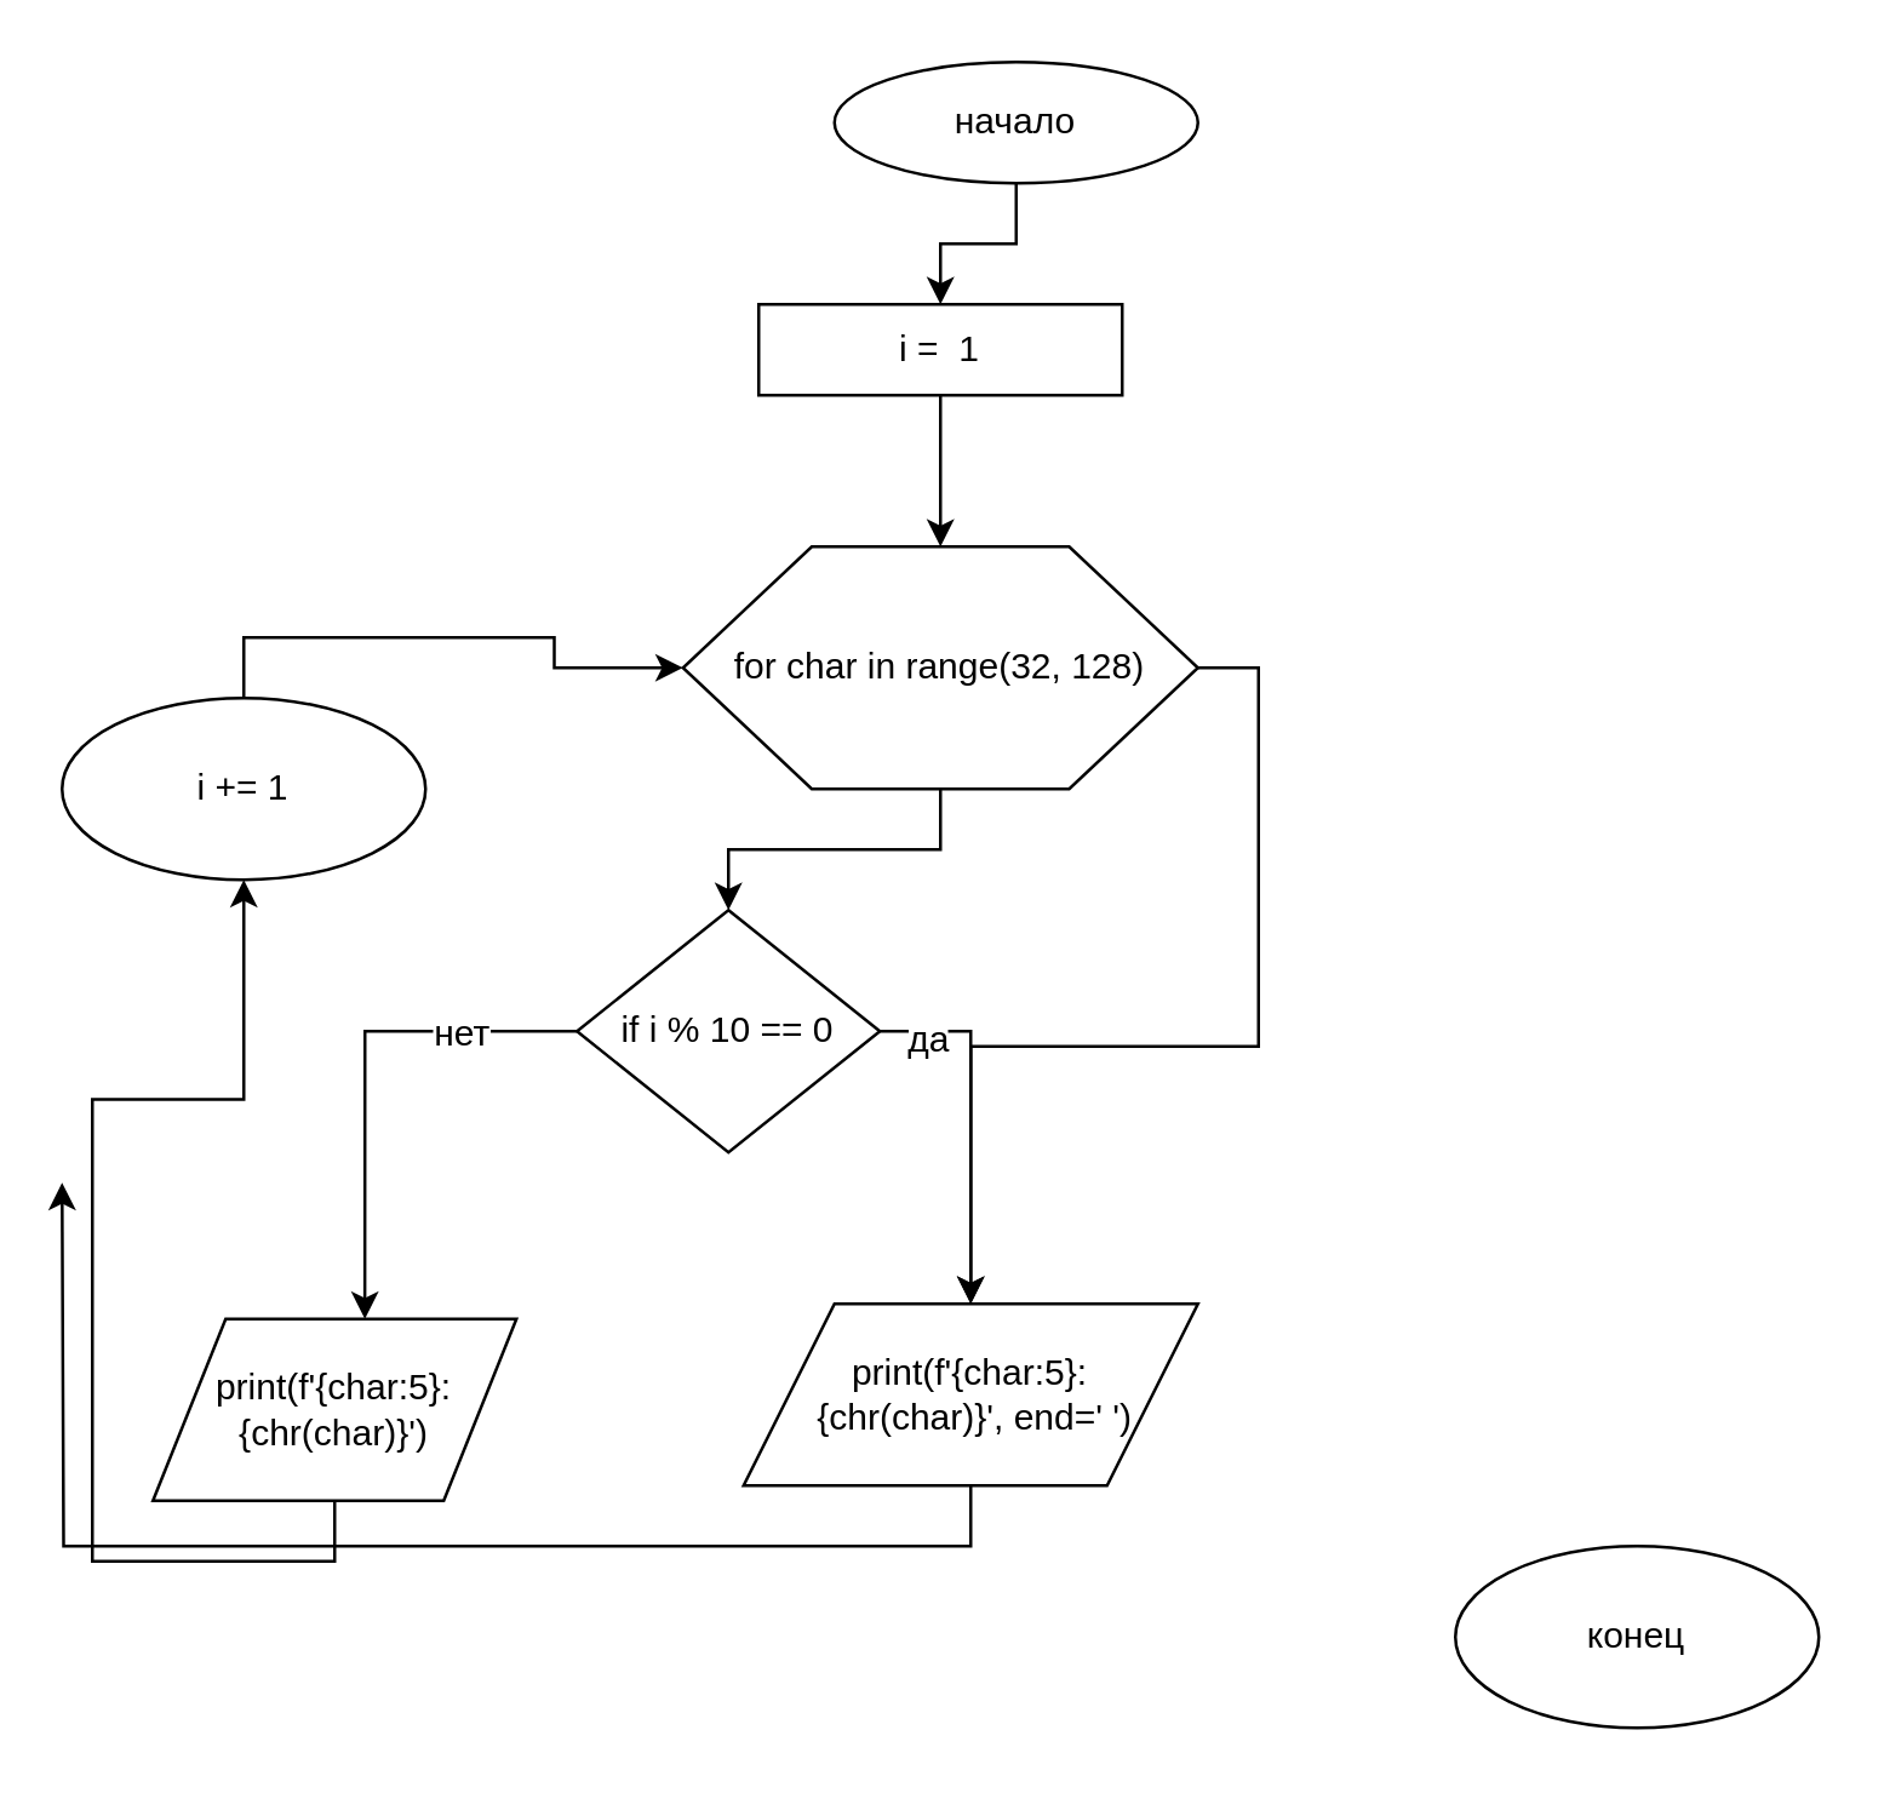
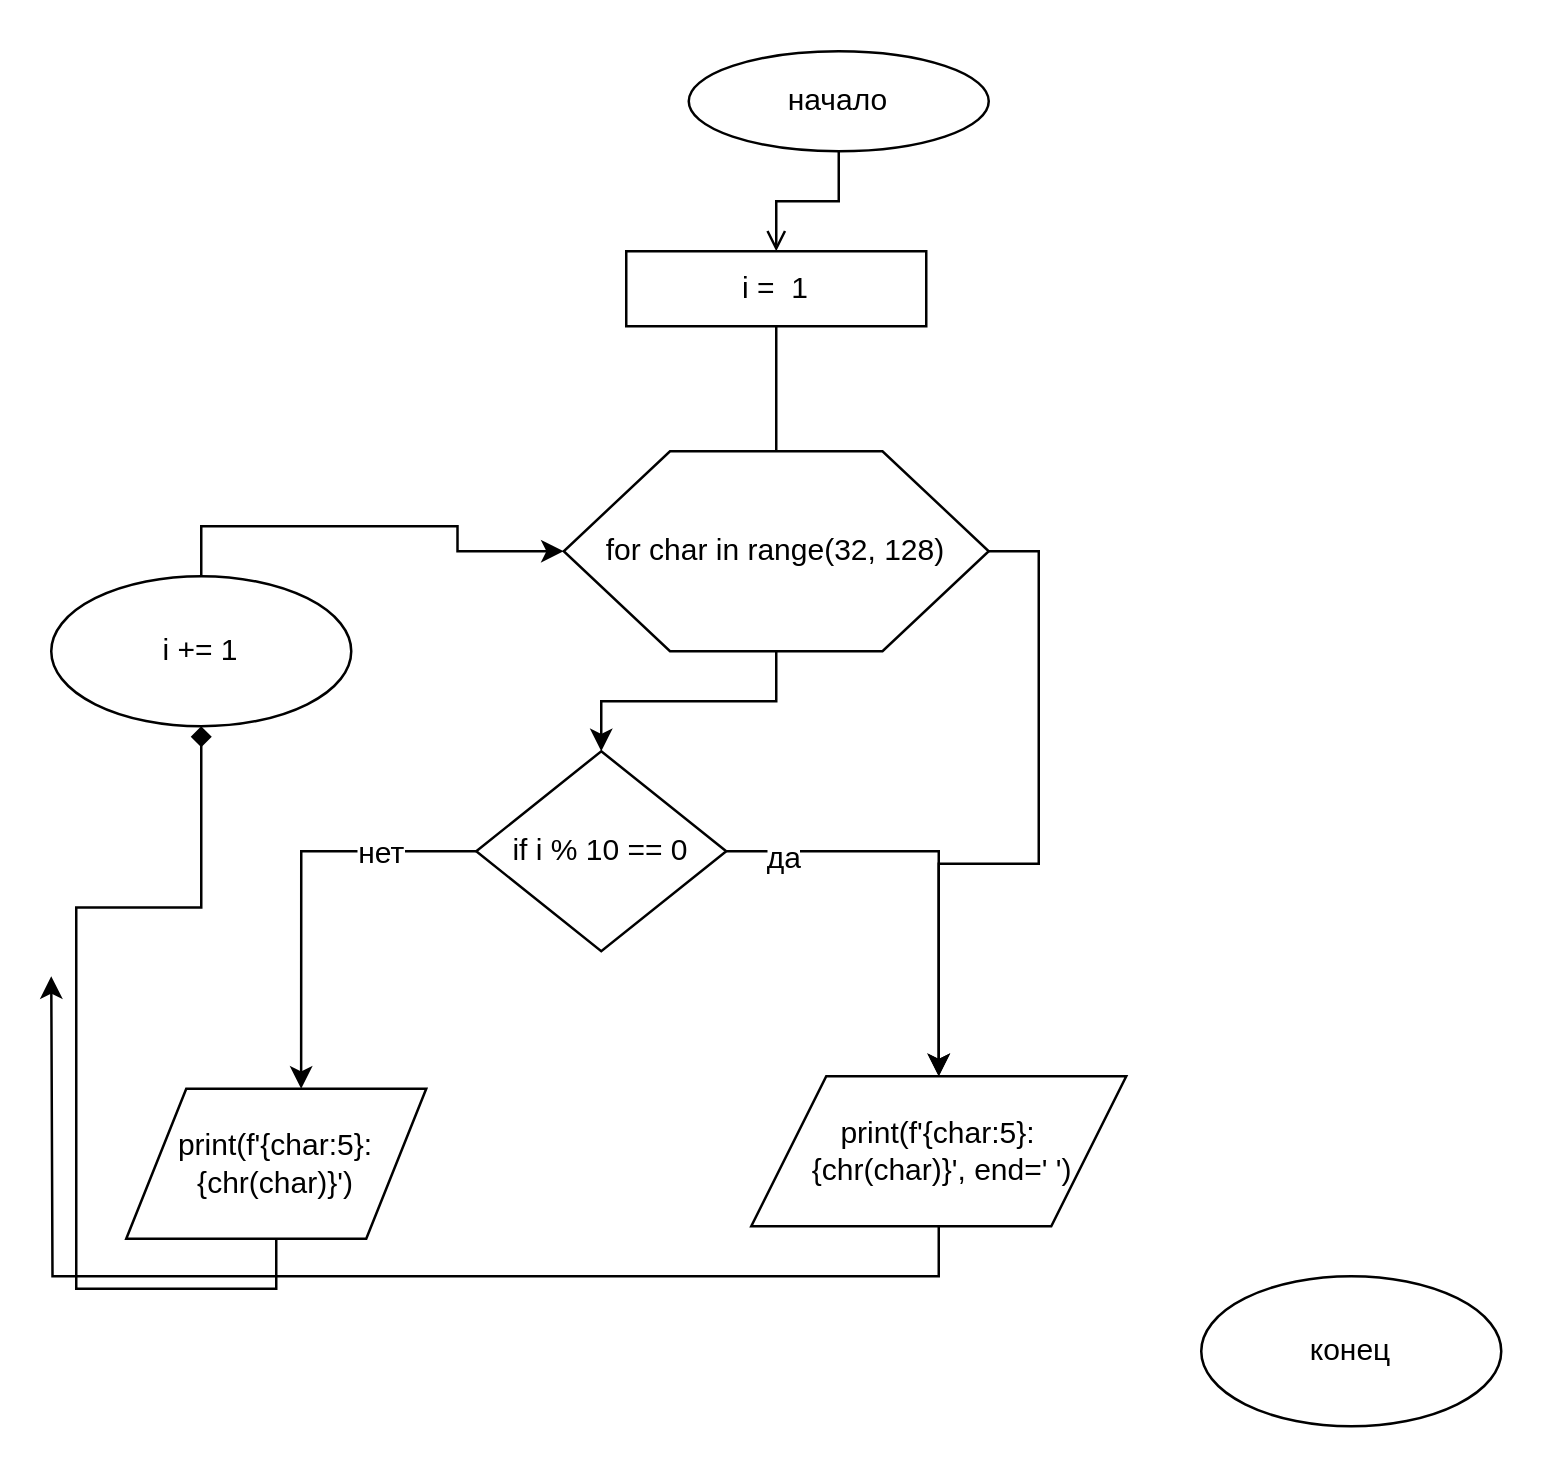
  <mxCell id="0" />
  <mxCell id="1" parent="0" />
- <mxCell id="2" style="edgeStyle=orthogonalEdgeStyle;rounded=0;orthogonalLoop=1;jettySize=auto;html=1;exitX=0.5;exitY=1;exitDx=0;exitDy=0;entryX=0.5;entryY=0;entryDx=0;entryDy=0;" edge="1" parent="1" source="3" target="8"><mxGeometry relative="1" as="geometry" /></mxCell>
+ <mxCell id="2" style="edgeStyle=orthogonalEdgeStyle;rounded=0;orthogonalLoop=1;jettySize=auto;html=1;exitX=0.5;exitY=1;exitDx=0;exitDy=0;entryX=0.5;entryY=0;entryDx=0;entryDy=0;endArrow=open;" edge="1" parent="1" source="3" target="8"><mxGeometry relative="1" as="geometry" /></mxCell>
  <mxCell id="3" value="начало" style="ellipse;whiteSpace=wrap;html=1;" vertex="1" parent="1"><mxGeometry x="275" y="20" width="120" height="40" as="geometry" /></mxCell>
  <mxCell id="4" style="edgeStyle=orthogonalEdgeStyle;rounded=0;orthogonalLoop=1;jettySize=auto;html=1;exitX=0.5;exitY=1;exitDx=0;exitDy=0;entryX=0.5;entryY=0;entryDx=0;entryDy=0;" edge="1" parent="1" source="6" target="13"><mxGeometry relative="1" as="geometry" /></mxCell>
  <mxCell id="5" style="edgeStyle=orthogonalEdgeStyle;rounded=0;orthogonalLoop=1;jettySize=auto;html=1;exitX=1;exitY=0.5;exitDx=0;exitDy=0;" edge="1" parent="1" source="6" target="19"><mxGeometry relative="1" as="geometry" /></mxCell>
  <mxCell id="6" value="for char in range(32, 128)" style="shape=hexagon;perimeter=hexagonPerimeter2;whiteSpace=wrap;html=1;" vertex="1" parent="1"><mxGeometry x="225" y="180" width="170" height="80" as="geometry" /></mxCell>
- <mxCell id="7" style="edgeStyle=orthogonalEdgeStyle;rounded=0;orthogonalLoop=1;jettySize=auto;html=1;exitX=0.5;exitY=1;exitDx=0;exitDy=0;entryX=0.5;entryY=0;entryDx=0;entryDy=0;" edge="1" parent="1" source="8" target="6"><mxGeometry relative="1" as="geometry" /></mxCell>
+ <mxCell id="7" style="edgeStyle=orthogonalEdgeStyle;rounded=0;orthogonalLoop=1;jettySize=auto;html=1;exitX=0.5;exitY=1;exitDx=0;exitDy=0;entryX=0.5;entryY=0;entryDx=0;entryDy=0;endArrow=none;" edge="1" parent="1" source="8" target="6"><mxGeometry relative="1" as="geometry" /></mxCell>
  <mxCell id="8" value="i = &amp;nbsp;1" style="rounded=0;whiteSpace=wrap;html=1;" vertex="1" parent="1"><mxGeometry x="250" y="100" width="120" height="30" as="geometry" /></mxCell>
  <mxCell id="9" style="edgeStyle=orthogonalEdgeStyle;rounded=0;orthogonalLoop=1;jettySize=auto;html=1;exitX=1;exitY=0.5;exitDx=0;exitDy=0;entryX=0.5;entryY=0;entryDx=0;entryDy=0;" edge="1" parent="1" source="13" target="19"><mxGeometry relative="1" as="geometry" /></mxCell>
  <mxCell id="10" value="да" style="text;html=1;align=center;verticalAlign=middle;resizable=0;points=[];labelBackgroundColor=#ffffff;" vertex="1" connectable="0" parent="9"><mxGeometry x="-0.75" y="-2" relative="1" as="geometry"><mxPoint as="offset" /></mxGeometry></mxCell>
  <mxCell id="11" style="edgeStyle=orthogonalEdgeStyle;rounded=0;orthogonalLoop=1;jettySize=auto;html=1;exitX=0;exitY=0.5;exitDx=0;exitDy=0;entryX=0.583;entryY=0;entryDx=0;entryDy=0;entryPerimeter=0;" edge="1" parent="1" source="13" target="17"><mxGeometry relative="1" as="geometry" /></mxCell>
  <mxCell id="12" value="нет" style="text;html=1;align=center;verticalAlign=middle;resizable=0;points=[];labelBackgroundColor=#ffffff;" vertex="1" connectable="0" parent="11"><mxGeometry x="-0.529" relative="1" as="geometry"><mxPoint as="offset" /></mxGeometry></mxCell>
  <mxCell id="13" value="if i % 10 == 0" style="rhombus;whiteSpace=wrap;html=1;" vertex="1" parent="1"><mxGeometry x="190" y="300" width="100" height="80" as="geometry" /></mxCell>
  <mxCell id="14" style="edgeStyle=orthogonalEdgeStyle;rounded=0;orthogonalLoop=1;jettySize=auto;html=1;exitX=0.5;exitY=0;exitDx=0;exitDy=0;entryX=0;entryY=0.5;entryDx=0;entryDy=0;" edge="1" parent="1" source="15" target="6"><mxGeometry relative="1" as="geometry" /></mxCell>
  <mxCell id="15" value="i += 1" style="ellipse;whiteSpace=wrap;html=1;" vertex="1" parent="1"><mxGeometry x="20" y="230" width="120" height="60" as="geometry" /></mxCell>
- <mxCell id="16" style="edgeStyle=orthogonalEdgeStyle;rounded=0;orthogonalLoop=1;jettySize=auto;html=1;exitX=0.5;exitY=1;exitDx=0;exitDy=0;entryX=0.5;entryY=1;entryDx=0;entryDy=0;" edge="1" parent="1" source="17" target="15"><mxGeometry relative="1" as="geometry" /></mxCell>
+ <mxCell id="16" style="edgeStyle=orthogonalEdgeStyle;rounded=0;orthogonalLoop=1;jettySize=auto;html=1;exitX=0.5;exitY=1;exitDx=0;exitDy=0;entryX=0.5;entryY=1;entryDx=0;entryDy=0;endArrow=diamond;" edge="1" parent="1" source="17" target="15"><mxGeometry relative="1" as="geometry" /></mxCell>
  <mxCell id="17" value="print(f'{char:5}: {chr(char)}')" style="shape=parallelogram;perimeter=parallelogramPerimeter;whiteSpace=wrap;html=1;" vertex="1" parent="1"><mxGeometry x="50" y="435" width="120" height="60" as="geometry" /></mxCell>
  <mxCell id="18" style="edgeStyle=orthogonalEdgeStyle;rounded=0;orthogonalLoop=1;jettySize=auto;html=1;exitX=0.5;exitY=1;exitDx=0;exitDy=0;" edge="1" parent="1" source="19"><mxGeometry relative="1" as="geometry"><mxPoint x="20" y="390" as="targetPoint" /></mxGeometry></mxCell>
- <mxCell id="19" value="print(f'{char:5}:&lt;br&gt;&amp;nbsp;{chr(char)}', end=' ')" style="shape=parallelogram;perimeter=parallelogramPerimeter;whiteSpace=wrap;html=1;" vertex="1" parent="1"><mxGeometry x="245" y="430" width="150" height="60" as="geometry" /></mxCell>
+ <mxCell id="19" value="print(f'{char:5}:&lt;br&gt;&amp;nbsp;{chr(char)}', end=' ')" style="shape=parallelogram;perimeter=parallelogramPerimeter;whiteSpace=wrap;html=1;" vertex="1" parent="1"><mxGeometry x="300" y="430" width="150" height="60" as="geometry" /></mxCell>
  <mxCell id="20" value="конец" style="ellipse;whiteSpace=wrap;html=1;" vertex="1" parent="1"><mxGeometry x="480" y="510" width="120" height="60" as="geometry" /></mxCell>
